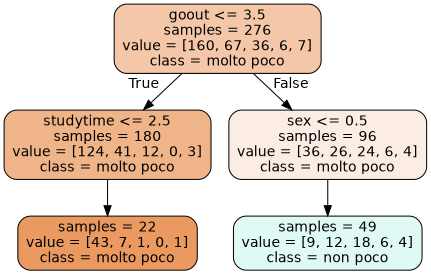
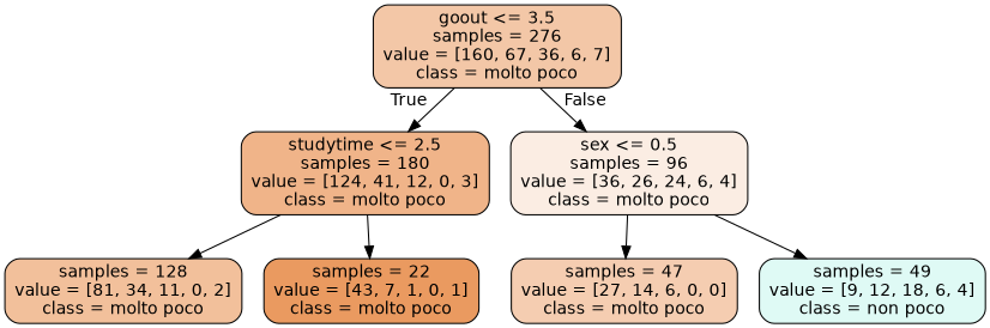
  digraph {
    node [color=black fontname=helvetica shape=box style="filled, rounded"]
    edge [fontname=helvetica]
    n1 [fillcolor="#e5813971" label="goout <= 3.5\nsamples = 276\nvalue = [160, 67, 36, 6, 7]\nclass = molto poco"]
    n2 [fillcolor="#e5813998" label="studytime <= 2.5\nsamples = 180\nvalue = [124, 41, 12, 0, 3]\nclass = molto poco"]
    n3 [fillcolor="#e5813924" label="sex <= 0.5\nsamples = 96\nvalue = [36, 26, 24, 6, 4]\nclass = molto poco"]
+   n4 [fillcolor="#e5813980" label="samples = 128\nvalue = [81, 34, 11, 0, 2]\nclass = molto poco"]
    n5 [fillcolor="#e58139cc" label="samples = 22\nvalue = [43, 7, 1, 0, 1]\nclass = molto poco"]
+   n6 [fillcolor="#e5813964" label="samples = 47\nvalue = [27, 14, 6, 0, 0]\nclass = molto poco"]
    n7 [fillcolor="#39e5c529" label="samples = 49\nvalue = [9, 12, 18, 6, 4]\nclass = non poco"]
    n1 -> n2 [headlabel=True labelangle=45 labeldistance=2.5]
    n1 -> n3 [headlabel=False labelangle=-45 labeldistance=2.5]
+   n2 -> n4
    n2 -> n5
+   n3 -> n6
    n3 -> n7
  }
